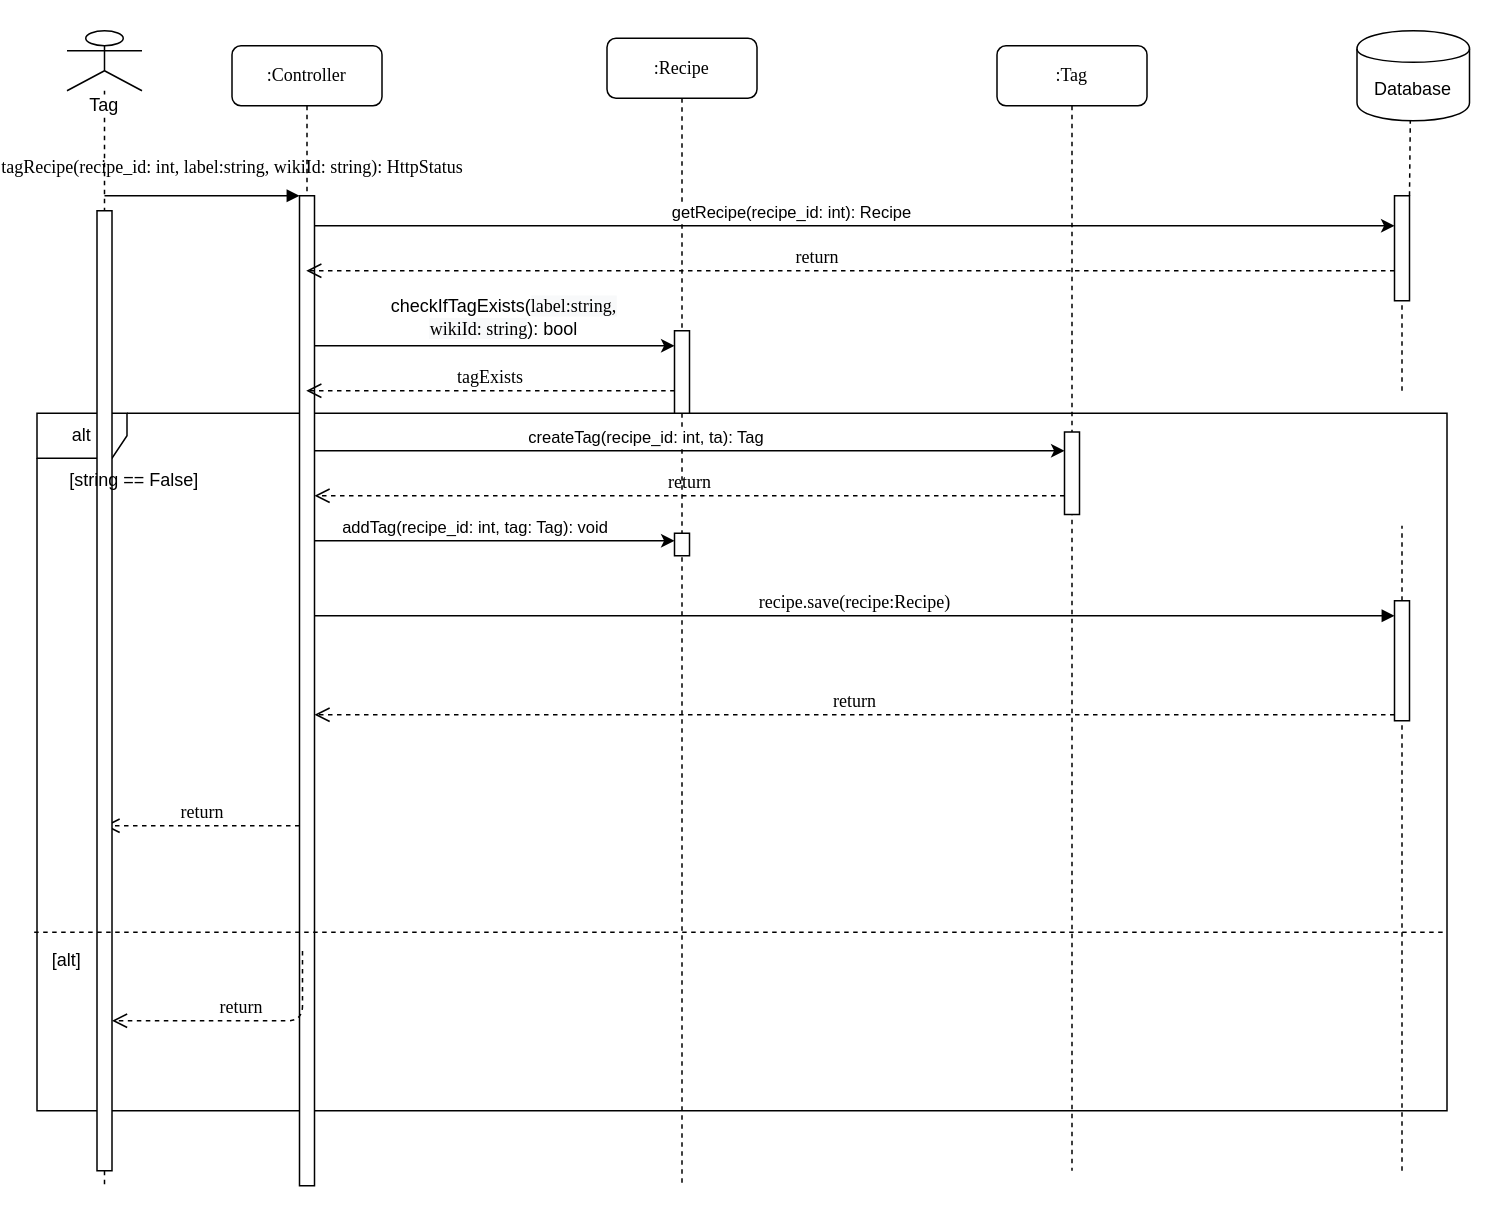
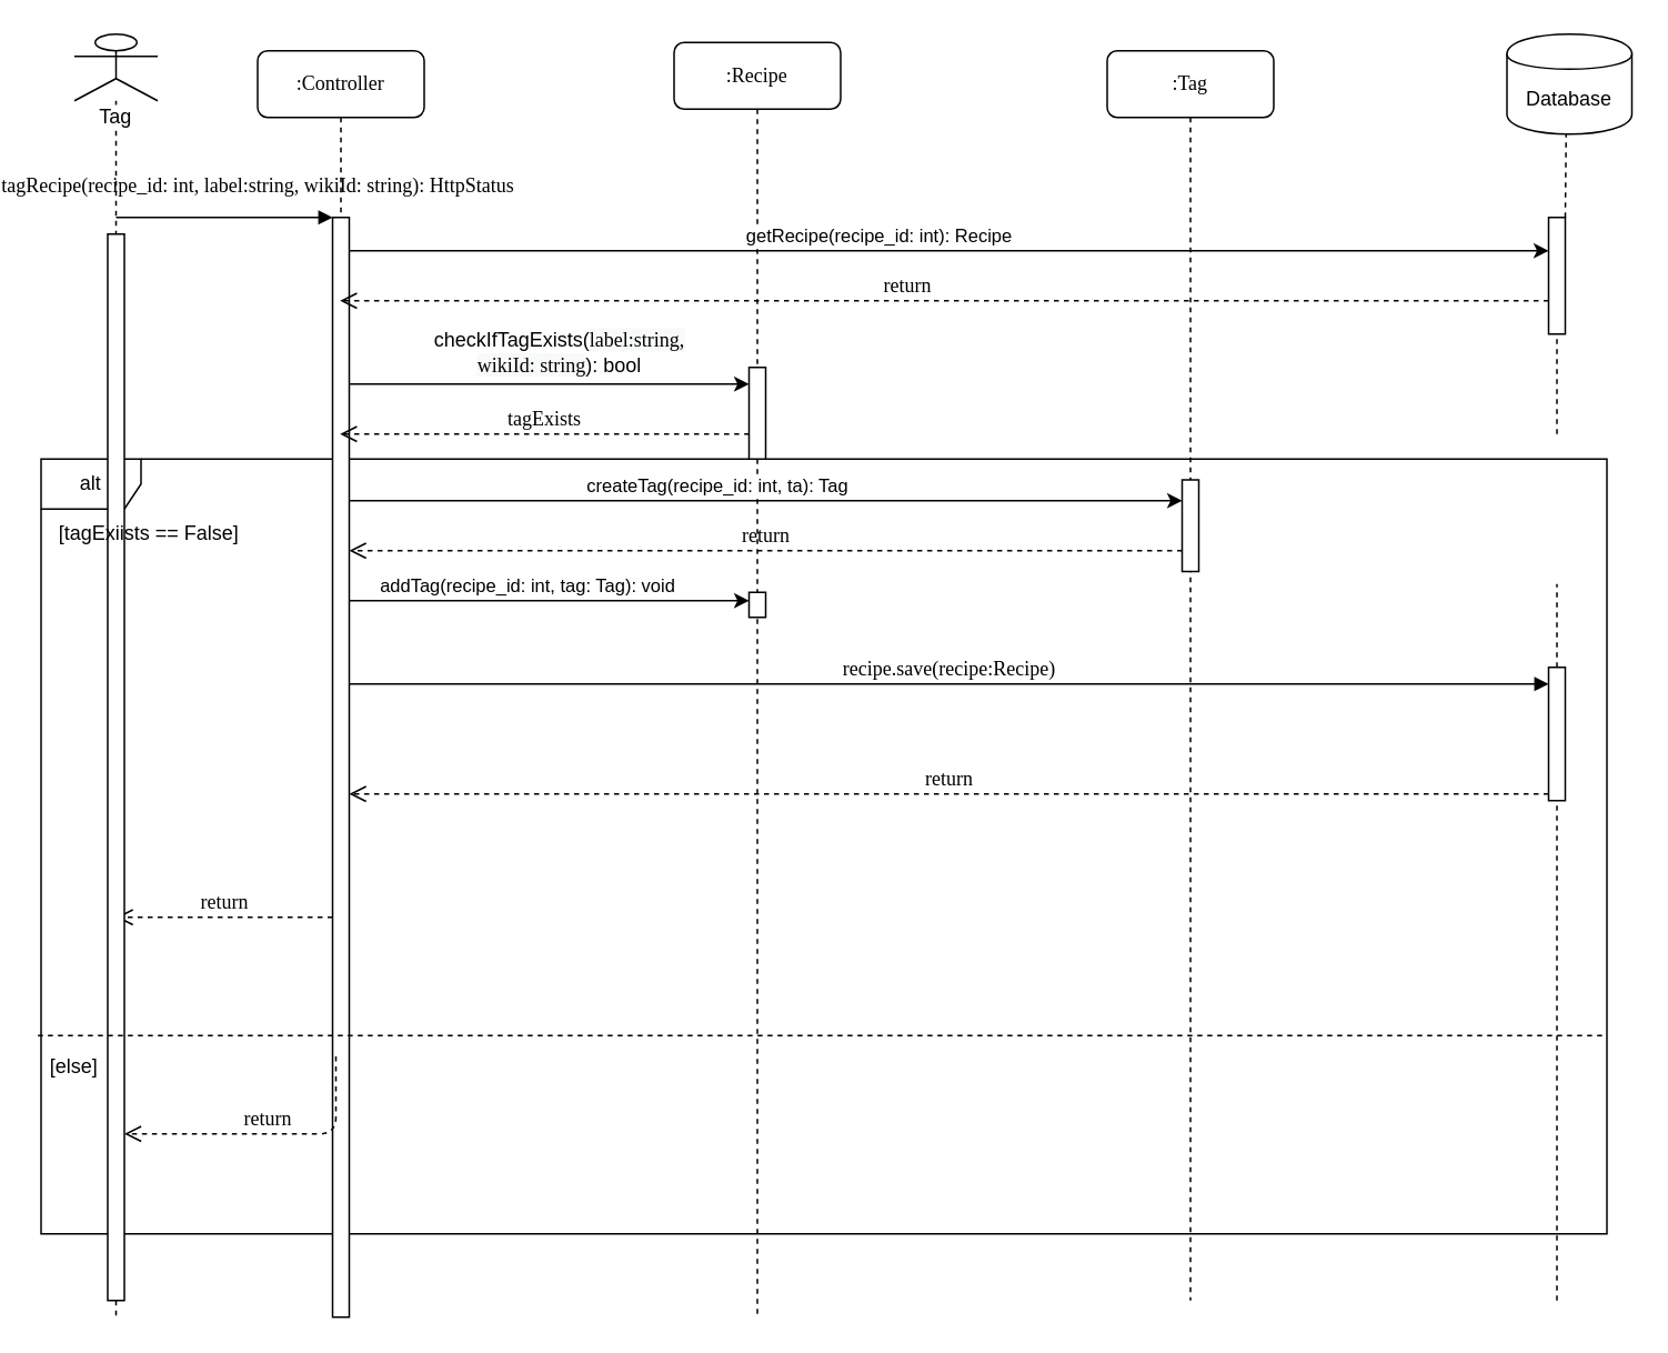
  <mxCell id="0" />
  <mxCell id="1" parent="0" />
  <mxCell id="2" value="alt" style="shape=umlFrame;whiteSpace=wrap;html=1;" vertex="1" parent="1"><mxGeometry x="20" y="275" width="940" height="465" as="geometry" /></mxCell>
  <mxCell id="3" value=":Controller" style="shape=umlLifeline;perimeter=lifelinePerimeter;whiteSpace=wrap;html=1;container=1;collapsible=0;recursiveResize=0;outlineConnect=0;rounded=1;shadow=0;comic=0;labelBackgroundColor=none;strokeWidth=1;fontFamily=Verdana;fontSize=12;align=center;" parent="1" vertex="1"><mxGeometry x="150" y="30" width="100" height="760" as="geometry" /></mxCell>
  <mxCell id="4" value="" style="html=1;points=[];perimeter=orthogonalPerimeter;rounded=0;shadow=0;comic=0;labelBackgroundColor=none;strokeWidth=1;fontFamily=Verdana;fontSize=12;align=center;" parent="3" vertex="1"><mxGeometry x="45" y="100" width="10" height="660" as="geometry" /></mxCell>
  <mxCell id="5" value=":Recipe" style="shape=umlLifeline;perimeter=lifelinePerimeter;whiteSpace=wrap;html=1;container=1;collapsible=0;recursiveResize=0;outlineConnect=0;rounded=1;shadow=0;comic=0;labelBackgroundColor=none;strokeWidth=1;fontFamily=Verdana;fontSize=12;align=center;" parent="1" vertex="1"><mxGeometry x="400" y="25" width="100" height="765" as="geometry" /></mxCell>
  <mxCell id="6" value="" style="html=1;points=[];perimeter=orthogonalPerimeter;rounded=0;shadow=0;comic=0;labelBackgroundColor=none;strokeWidth=1;fontFamily=Verdana;fontSize=12;align=center;" parent="5" vertex="1"><mxGeometry x="45" y="195" width="10" height="55" as="geometry" /></mxCell>
  <mxCell id="7" value=":Tag" style="shape=umlLifeline;perimeter=lifelinePerimeter;whiteSpace=wrap;html=1;container=1;collapsible=0;recursiveResize=0;outlineConnect=0;rounded=1;shadow=0;comic=0;labelBackgroundColor=none;strokeWidth=1;fontFamily=Verdana;fontSize=12;align=center;" parent="1" vertex="1"><mxGeometry x="660" y="30" width="100" height="750" as="geometry" /></mxCell>
  <mxCell id="8" value="" style="html=1;points=[];perimeter=orthogonalPerimeter;rounded=0;shadow=0;comic=0;labelBackgroundColor=none;strokeWidth=1;fontFamily=Verdana;fontSize=12;align=center;" vertex="1" parent="7"><mxGeometry x="45" y="257.5" width="10" height="55" as="geometry" /></mxCell>
  <mxCell id="9" value="recipe.save(recipe:Recipe)" style="html=1;verticalAlign=bottom;endArrow=block;labelBackgroundColor=none;fontFamily=Verdana;fontSize=12;edgeStyle=elbowEdgeStyle;elbow=vertical;" parent="1" source="4" target="17" edge="1"><mxGeometry relative="1" as="geometry"><mxPoint x="240" y="410" as="sourcePoint" /><Array as="points"><mxPoint x="335" y="410" /><mxPoint x="245" y="330" /></Array><mxPoint x="370" y="410" as="targetPoint" /></mxGeometry></mxCell>
  <mxCell id="10" value="return" style="html=1;verticalAlign=bottom;endArrow=open;dashed=1;endSize=8;exitX=0;exitY=0.95;labelBackgroundColor=none;fontFamily=Verdana;fontSize=12;" parent="1" source="17" target="4" edge="1"><mxGeometry relative="1" as="geometry"><mxPoint x="840" y="366" as="targetPoint" /></mxGeometry></mxCell>
  <mxCell id="11" value="return" style="html=1;verticalAlign=bottom;endArrow=open;dashed=1;endSize=8;labelBackgroundColor=none;fontFamily=Verdana;fontSize=12;edgeStyle=elbowEdgeStyle;elbow=vertical;" parent="1" source="4" edge="1"><mxGeometry relative="1" as="geometry"><mxPoint x="65" y="550" as="targetPoint" /><Array as="points"><mxPoint x="150" y="550" /><mxPoint x="140" y="570" /></Array></mxGeometry></mxCell>
  <mxCell id="12" value="tagRecipe(recipe_id: int, label:string, wikiId: string): HttpStatus" style="html=1;verticalAlign=bottom;endArrow=block;entryX=0;entryY=0;labelBackgroundColor=none;fontFamily=Verdana;fontSize=12;edgeStyle=elbowEdgeStyle;elbow=vertical;" parent="1" target="4" edge="1"><mxGeometry x="0.308" y="10" relative="1" as="geometry"><mxPoint x="65" y="130" as="sourcePoint" /><mxPoint as="offset" /></mxGeometry></mxCell>
  <mxCell id="13" value="Tag" style="shape=umlLifeline;participant=umlActor;perimeter=lifelinePerimeter;whiteSpace=wrap;html=1;container=1;collapsible=0;recursiveResize=0;verticalAlign=top;spacingTop=36;labelBackgroundColor=#ffffff;outlineConnect=0;" vertex="1" parent="1"><mxGeometry x="40" y="20" width="50" height="770" as="geometry" /></mxCell>
  <mxCell id="14" value="" style="html=1;points=[];perimeter=orthogonalPerimeter;rounded=0;shadow=0;comic=0;labelBackgroundColor=none;strokeWidth=1;fontFamily=Verdana;fontSize=12;align=center;" vertex="1" parent="13"><mxGeometry x="20" y="120" width="10" height="640" as="geometry" /></mxCell>
  <mxCell id="15" value="Database" style="shape=cylinder;whiteSpace=wrap;html=1;boundedLbl=1;backgroundOutline=1;" vertex="1" parent="1"><mxGeometry x="900" y="20" width="75" height="60" as="geometry" /></mxCell>
  <mxCell id="16" value="" style="endArrow=none;dashed=1;html=1;" edge="1" parent="1" source="19" target="15"><mxGeometry width="50" height="50" relative="1" as="geometry"><mxPoint x="930" y="610" as="sourcePoint" /><mxPoint x="940" y="120" as="targetPoint" /></mxGeometry></mxCell>
  <mxCell id="17" value="" style="html=1;points=[];perimeter=orthogonalPerimeter;rounded=0;shadow=0;comic=0;labelBackgroundColor=none;strokeColor=#000000;strokeWidth=1;fillColor=#FFFFFF;fontFamily=Verdana;fontSize=12;fontColor=#000000;align=center;" parent="1" vertex="1"><mxGeometry x="925" y="400" width="10" height="80" as="geometry" /></mxCell>
  <mxCell id="18" value="" style="endArrow=none;dashed=1;html=1;" edge="1" parent="1" target="17"><mxGeometry width="50" height="50" relative="1" as="geometry"><mxPoint x="930" y="780" as="sourcePoint" /><mxPoint x="930" y="80" as="targetPoint" /></mxGeometry></mxCell>
  <mxCell id="19" value="" style="html=1;points=[];perimeter=orthogonalPerimeter;rounded=0;shadow=0;comic=0;labelBackgroundColor=none;strokeWidth=1;fontFamily=Verdana;fontSize=12;align=center;" vertex="1" parent="1"><mxGeometry x="925" y="130" width="10" height="70" as="geometry" /></mxCell>
  <mxCell id="20" value="" style="endArrow=none;dashed=1;html=1;" edge="1" parent="1" target="19"><mxGeometry width="50" height="50" relative="1" as="geometry"><mxPoint x="930" y="260" as="sourcePoint" /><mxPoint x="930" y="80" as="targetPoint" /></mxGeometry></mxCell>
  <mxCell id="21" style="edgeStyle=orthogonalEdgeStyle;rounded=0;orthogonalLoop=1;jettySize=auto;html=1;" edge="1" parent="1" source="4" target="19"><mxGeometry relative="1" as="geometry"><Array as="points"><mxPoint x="390" y="150" /><mxPoint x="390" y="150" /></Array></mxGeometry></mxCell>
  <mxCell id="22" value="getRecipe(recipe_id: int): Recipe" style="edgeLabel;html=1;align=center;verticalAlign=middle;resizable=0;points=[];" vertex="1" connectable="0" parent="21"><mxGeometry x="-0.119" relative="1" as="geometry"><mxPoint y="-10" as="offset" /></mxGeometry></mxCell>
  <mxCell id="23" value="return" style="html=1;verticalAlign=bottom;endArrow=open;dashed=1;endSize=8;labelBackgroundColor=none;fontFamily=Verdana;fontSize=12;" edge="1" parent="1" source="19" target="3"><mxGeometry x="0.061" relative="1" as="geometry"><mxPoint x="495" y="180" as="targetPoint" /><mxPoint x="915" y="180" as="sourcePoint" /><Array as="points"><mxPoint x="860" y="180" /></Array><mxPoint as="offset" /></mxGeometry></mxCell>
  <mxCell id="24" value="" style="endArrow=none;dashed=1;html=1;" edge="1" parent="1" source="17"><mxGeometry width="50" height="50" relative="1" as="geometry"><mxPoint x="930" y="410" as="sourcePoint" /><mxPoint x="930" y="350" as="targetPoint" /></mxGeometry></mxCell>
  <mxCell id="25" style="edgeStyle=orthogonalEdgeStyle;rounded=0;orthogonalLoop=1;jettySize=auto;html=1;" edge="1" parent="1" source="4" target="33"><mxGeometry relative="1" as="geometry"><mxPoint x="205" y="220" as="sourcePoint" /><mxPoint x="925" y="220" as="targetPoint" /><Array as="points"><mxPoint x="360" y="360" /><mxPoint x="360" y="360" /></Array></mxGeometry></mxCell>
  <mxCell id="26" value="addTag(recipe_id: int, tag: Tag): void" style="edgeLabel;html=1;align=center;verticalAlign=middle;resizable=0;points=[];" vertex="1" connectable="0" parent="25"><mxGeometry x="-0.119" relative="1" as="geometry"><mxPoint y="-10" as="offset" /></mxGeometry></mxCell>
  <mxCell id="27" style="edgeStyle=orthogonalEdgeStyle;rounded=0;orthogonalLoop=1;jettySize=auto;html=1;" edge="1" parent="1" source="4" target="6"><mxGeometry relative="1" as="geometry"><Array as="points"><mxPoint x="400" y="230" /><mxPoint x="400" y="230" /></Array></mxGeometry></mxCell>
  <mxCell id="28" value="&lt;font style=&quot;font-size: 12px&quot;&gt;checkIfTagExists(&lt;span style=&quot;font-family: &amp;#34;verdana&amp;#34; ; background-color: rgb(248 , 249 , 250)&quot;&gt;label:string,&lt;br&gt;wikiId: string&lt;/span&gt;): bool&lt;/font&gt;" style="edgeLabel;html=1;align=center;verticalAlign=middle;resizable=0;points=[];" vertex="1" connectable="0" parent="27"><mxGeometry x="0.069" y="-32" relative="1" as="geometry"><mxPoint x="-3" y="-52" as="offset" /></mxGeometry></mxCell>
  <mxCell id="29" value="tagExists" style="html=1;verticalAlign=bottom;endArrow=open;dashed=1;endSize=8;labelBackgroundColor=none;fontFamily=Verdana;fontSize=12;" edge="1" parent="1" source="6" target="3"><mxGeometry relative="1" as="geometry"><mxPoint x="515" y="448.5" as="targetPoint" /><mxPoint x="935" y="448.5" as="sourcePoint" /><Array as="points"><mxPoint x="440" y="260" /><mxPoint x="370" y="260" /></Array></mxGeometry></mxCell>
  <mxCell id="30" style="edgeStyle=orthogonalEdgeStyle;rounded=0;orthogonalLoop=1;jettySize=auto;html=1;" edge="1" parent="1" source="4" target="8"><mxGeometry relative="1" as="geometry"><mxPoint x="205" y="300" as="sourcePoint" /><mxPoint x="925" y="300" as="targetPoint" /><Array as="points"><mxPoint x="620" y="300" /><mxPoint x="620" y="300" /></Array></mxGeometry></mxCell>
  <mxCell id="31" value="createTag(recipe_id: int, ta): Tag" style="edgeLabel;html=1;align=center;verticalAlign=middle;resizable=0;points=[];" vertex="1" connectable="0" parent="30"><mxGeometry x="-0.119" relative="1" as="geometry"><mxPoint y="-10" as="offset" /></mxGeometry></mxCell>
  <mxCell id="32" value="return" style="html=1;verticalAlign=bottom;endArrow=open;dashed=1;endSize=8;labelBackgroundColor=none;fontFamily=Verdana;fontSize=12;" edge="1" parent="1" source="8" target="4"><mxGeometry relative="1" as="geometry"><mxPoint x="300" y="314.5" as="targetPoint" /><mxPoint x="545.5" y="314.5" as="sourcePoint" /><Array as="points"><mxPoint x="680" y="330" /><mxPoint x="541" y="330" /><mxPoint x="471" y="330" /></Array></mxGeometry></mxCell>
  <mxCell id="33" value="" style="html=1;points=[];perimeter=orthogonalPerimeter;rounded=0;shadow=0;comic=0;labelBackgroundColor=none;strokeWidth=1;fontFamily=Verdana;fontSize=12;align=center;" vertex="1" parent="1"><mxGeometry x="445" y="355" width="10" height="15" as="geometry" /></mxCell>
- <mxCell id="34" value="[string == False]" style="text;html=1;strokeColor=none;fillColor=none;align=center;verticalAlign=middle;whiteSpace=wrap;rounded=0;" vertex="1" parent="1"><mxGeometry x="20" y="310" width="130" height="20" as="geometry" /></mxCell>
+ <mxCell id="34" value="[tagExiists == False]" style="text;html=1;strokeColor=none;fillColor=none;align=center;verticalAlign=middle;whiteSpace=wrap;rounded=0;" vertex="1" parent="1"><mxGeometry x="20" y="310" width="130" height="20" as="geometry" /></mxCell>
  <mxCell id="35" value="" style="endArrow=none;dashed=1;html=1;entryX=0.999;entryY=0.744;entryDx=0;entryDy=0;entryPerimeter=0;exitX=-0.002;exitY=0.744;exitDx=0;exitDy=0;exitPerimeter=0;" edge="1" parent="1" source="2" target="2"><mxGeometry width="50" height="50" relative="1" as="geometry"><mxPoint x="-50" y="590" as="sourcePoint" /><mxPoint x="0" y="540" as="targetPoint" /></mxGeometry></mxCell>
- <mxCell id="36" value="[alt]" style="text;html=1;strokeColor=none;fillColor=none;align=center;verticalAlign=middle;whiteSpace=wrap;rounded=0;" vertex="1" parent="1"><mxGeometry x="20" y="630" width="40" height="20" as="geometry" /></mxCell>
+ <mxCell id="36" value="[else]" style="text;html=1;strokeColor=none;fillColor=none;align=center;verticalAlign=middle;whiteSpace=wrap;rounded=0;" vertex="1" parent="1"><mxGeometry x="20" y="630" width="40" height="20" as="geometry" /></mxCell>
  <mxCell id="37" value="return" style="html=1;verticalAlign=bottom;endArrow=open;dashed=1;endSize=8;labelBackgroundColor=none;fontFamily=Verdana;fontSize=12;edgeStyle=elbowEdgeStyle;elbow=vertical;exitX=0.2;exitY=0.763;exitDx=0;exitDy=0;exitPerimeter=0;" edge="1" parent="1" source="4" target="14"><mxGeometry relative="1" as="geometry"><mxPoint x="60" y="680" as="targetPoint" /><Array as="points"><mxPoint x="145" y="680" /><mxPoint x="135" y="700" /></Array><mxPoint x="190" y="680" as="sourcePoint" /></mxGeometry></mxCell>
